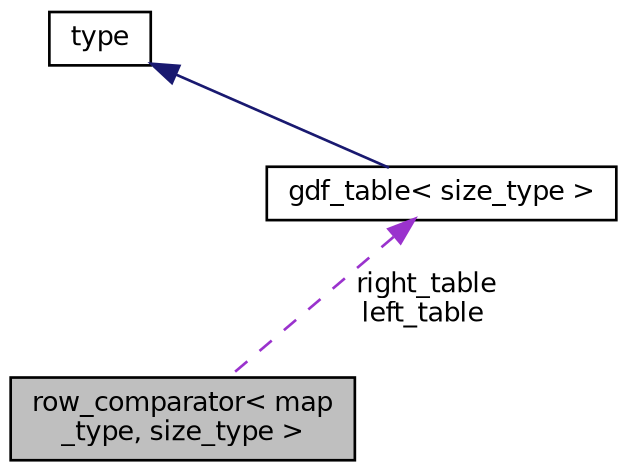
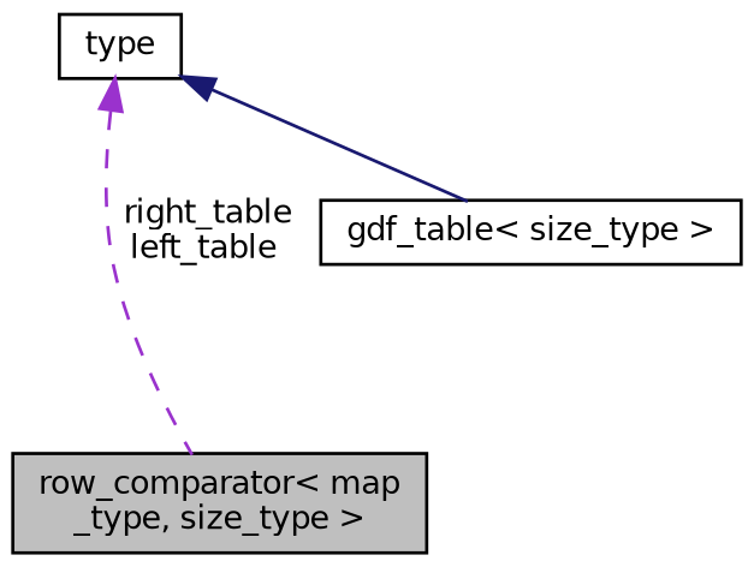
  digraph {
    node [color=black fillcolor=white fontname=Helvetica fontsize=10 shape=record style=filled]
    edge [dir=back fontname=Helvetica fontsize=10 labelfontname=Helvetica labelfontsize=10]
    n1 [fillcolor=grey75 fontcolor=black height=0.2 label="row_comparator\< map\l_type, size_type \>" width=0.4]
    n2 [height=0.2 label="gdf_table\< size_type \>" width=0.4]
    n3 [height=0.2 label=type width=0.4]
-   n2 -> n1 [color=darkorchid3 label=" right_table\nleft_table" style=dashed]
+   n3 -> n1 [color=darkorchid3 label=" right_table\nleft_table" style=dashed]
    n3 -> n2 [color=midnightblue style=solid]
  }
